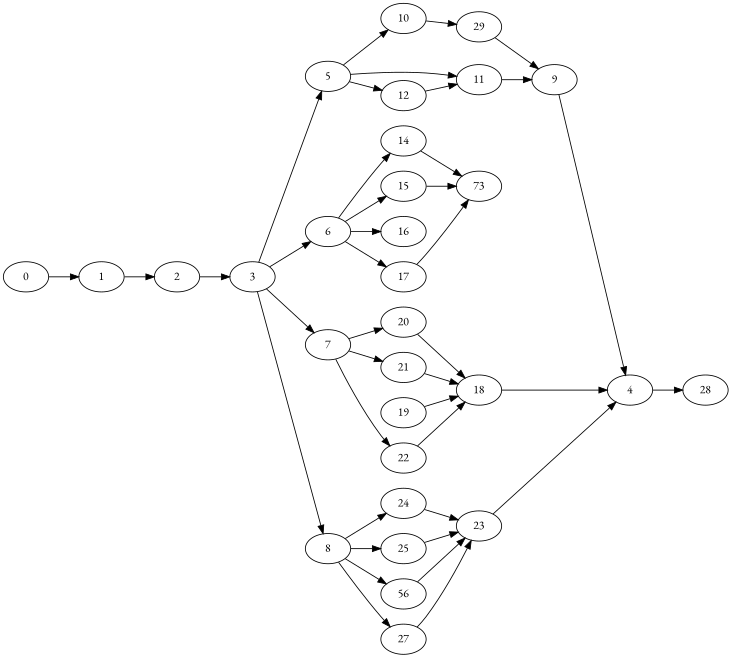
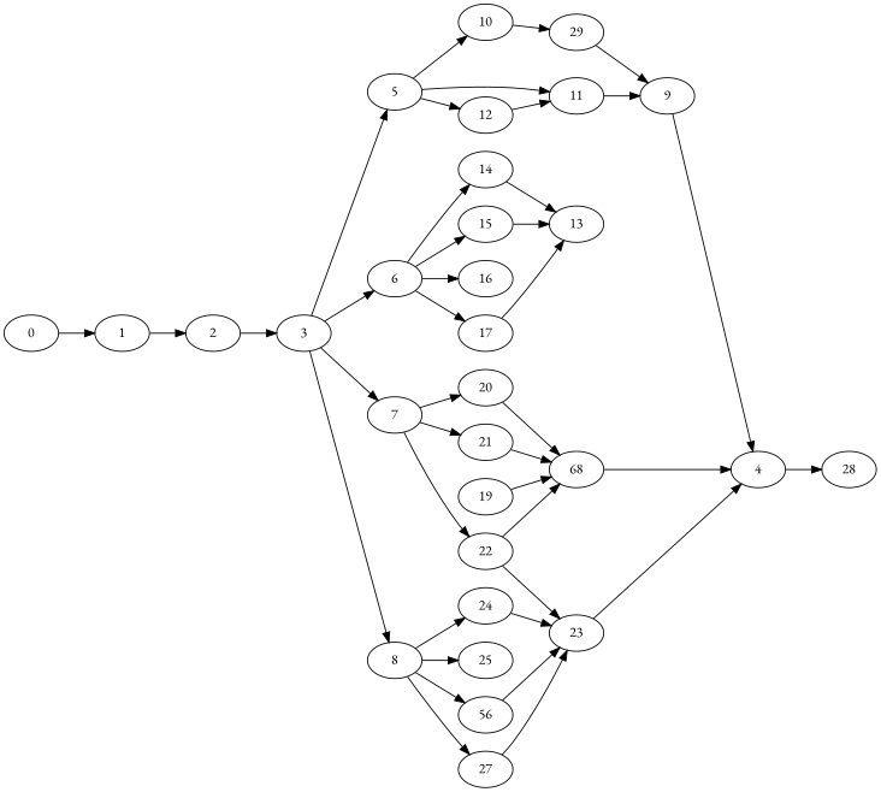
  digraph {
    fontname="EB Garamond"
    rankdir=LR
    node [Weight=6 fontname="EB Garamond"]
    edge [Weight=12 fontname="EB Garamond"]
    0 [Weight=7]
    1 [Weight=5]
    2 [Weight=4]
    3 [Weight=2]
    5 [Weight=10]
    6 [Weight=10]
    7 [Weight=8]
    8
    10
    11 [Weight=4]
    12 [Weight=3]
    14 [Weight=5]
    15 [Weight=9]
    16
    17 [Weight=9]
    20 [Weight=5]
    21 [Weight=10]
    22 [Weight=2]
    24 [Weight=7]
    25 [Weight=5]
    n21 [label=56]
    27 [Weight=9]
    29 [Weight=2]
    9
-   13 [Weight=8 label=73]
+   13 [Weight=8]
    19 [Weight=9]
-   18 [Weight=8]
+   18 [Weight=8 label=68]
    23
    4 [Weight=9]
    28 [Weight=9]
    0 -> 1
    1 -> 2 [Weight=3]
    2 -> 3 [Weight=6]
    3 -> 5
    3 -> 6 [Weight=3]
    3 -> 7 [Weight=14]
    3 -> 8 [Weight=9]
    5 -> 10 [Weight=11]
    5 -> 11
    5 -> 12
    6 -> 14 [Weight=15]
    6 -> 15 [Weight=14]
    6 -> 16 [Weight=14]
    6 -> 17 [Weight=9]
    7 -> 20 [Weight=11]
    7 -> 21 [Weight=5]
    7 -> 22 [Weight=5]
    8 -> 24 [Weight=14]
    8 -> 25 [Weight=5]
    8 -> n21 [Weight=8]
    8 -> 27 [Weight=14]
    10 -> 29 [Weight=6]
    11 -> 9 [Weight=11]
    12 -> 11 [Weight=9]
    14 -> 13
    15 -> 13 [Weight=15]
    17 -> 13
    20 -> 18 [Weight=8]
    21 -> 18
    22 -> 18 [Weight=8]
    24 -> 23 [Weight=8]
-   25 -> 23 [Weight=8]
+   22 -> 23 [Weight=8]
    n21 -> 23 [Weight=3]
    27 -> 23 [Weight=5]
    29 -> 9 [Weight=8]
    9 -> 4 [Weight=3]
    19 -> 18 [Weight=14]
    18 -> 4 [Weight=9]
    23 -> 4 [Weight=9]
    4 -> 28 [Weight=6]
  }
